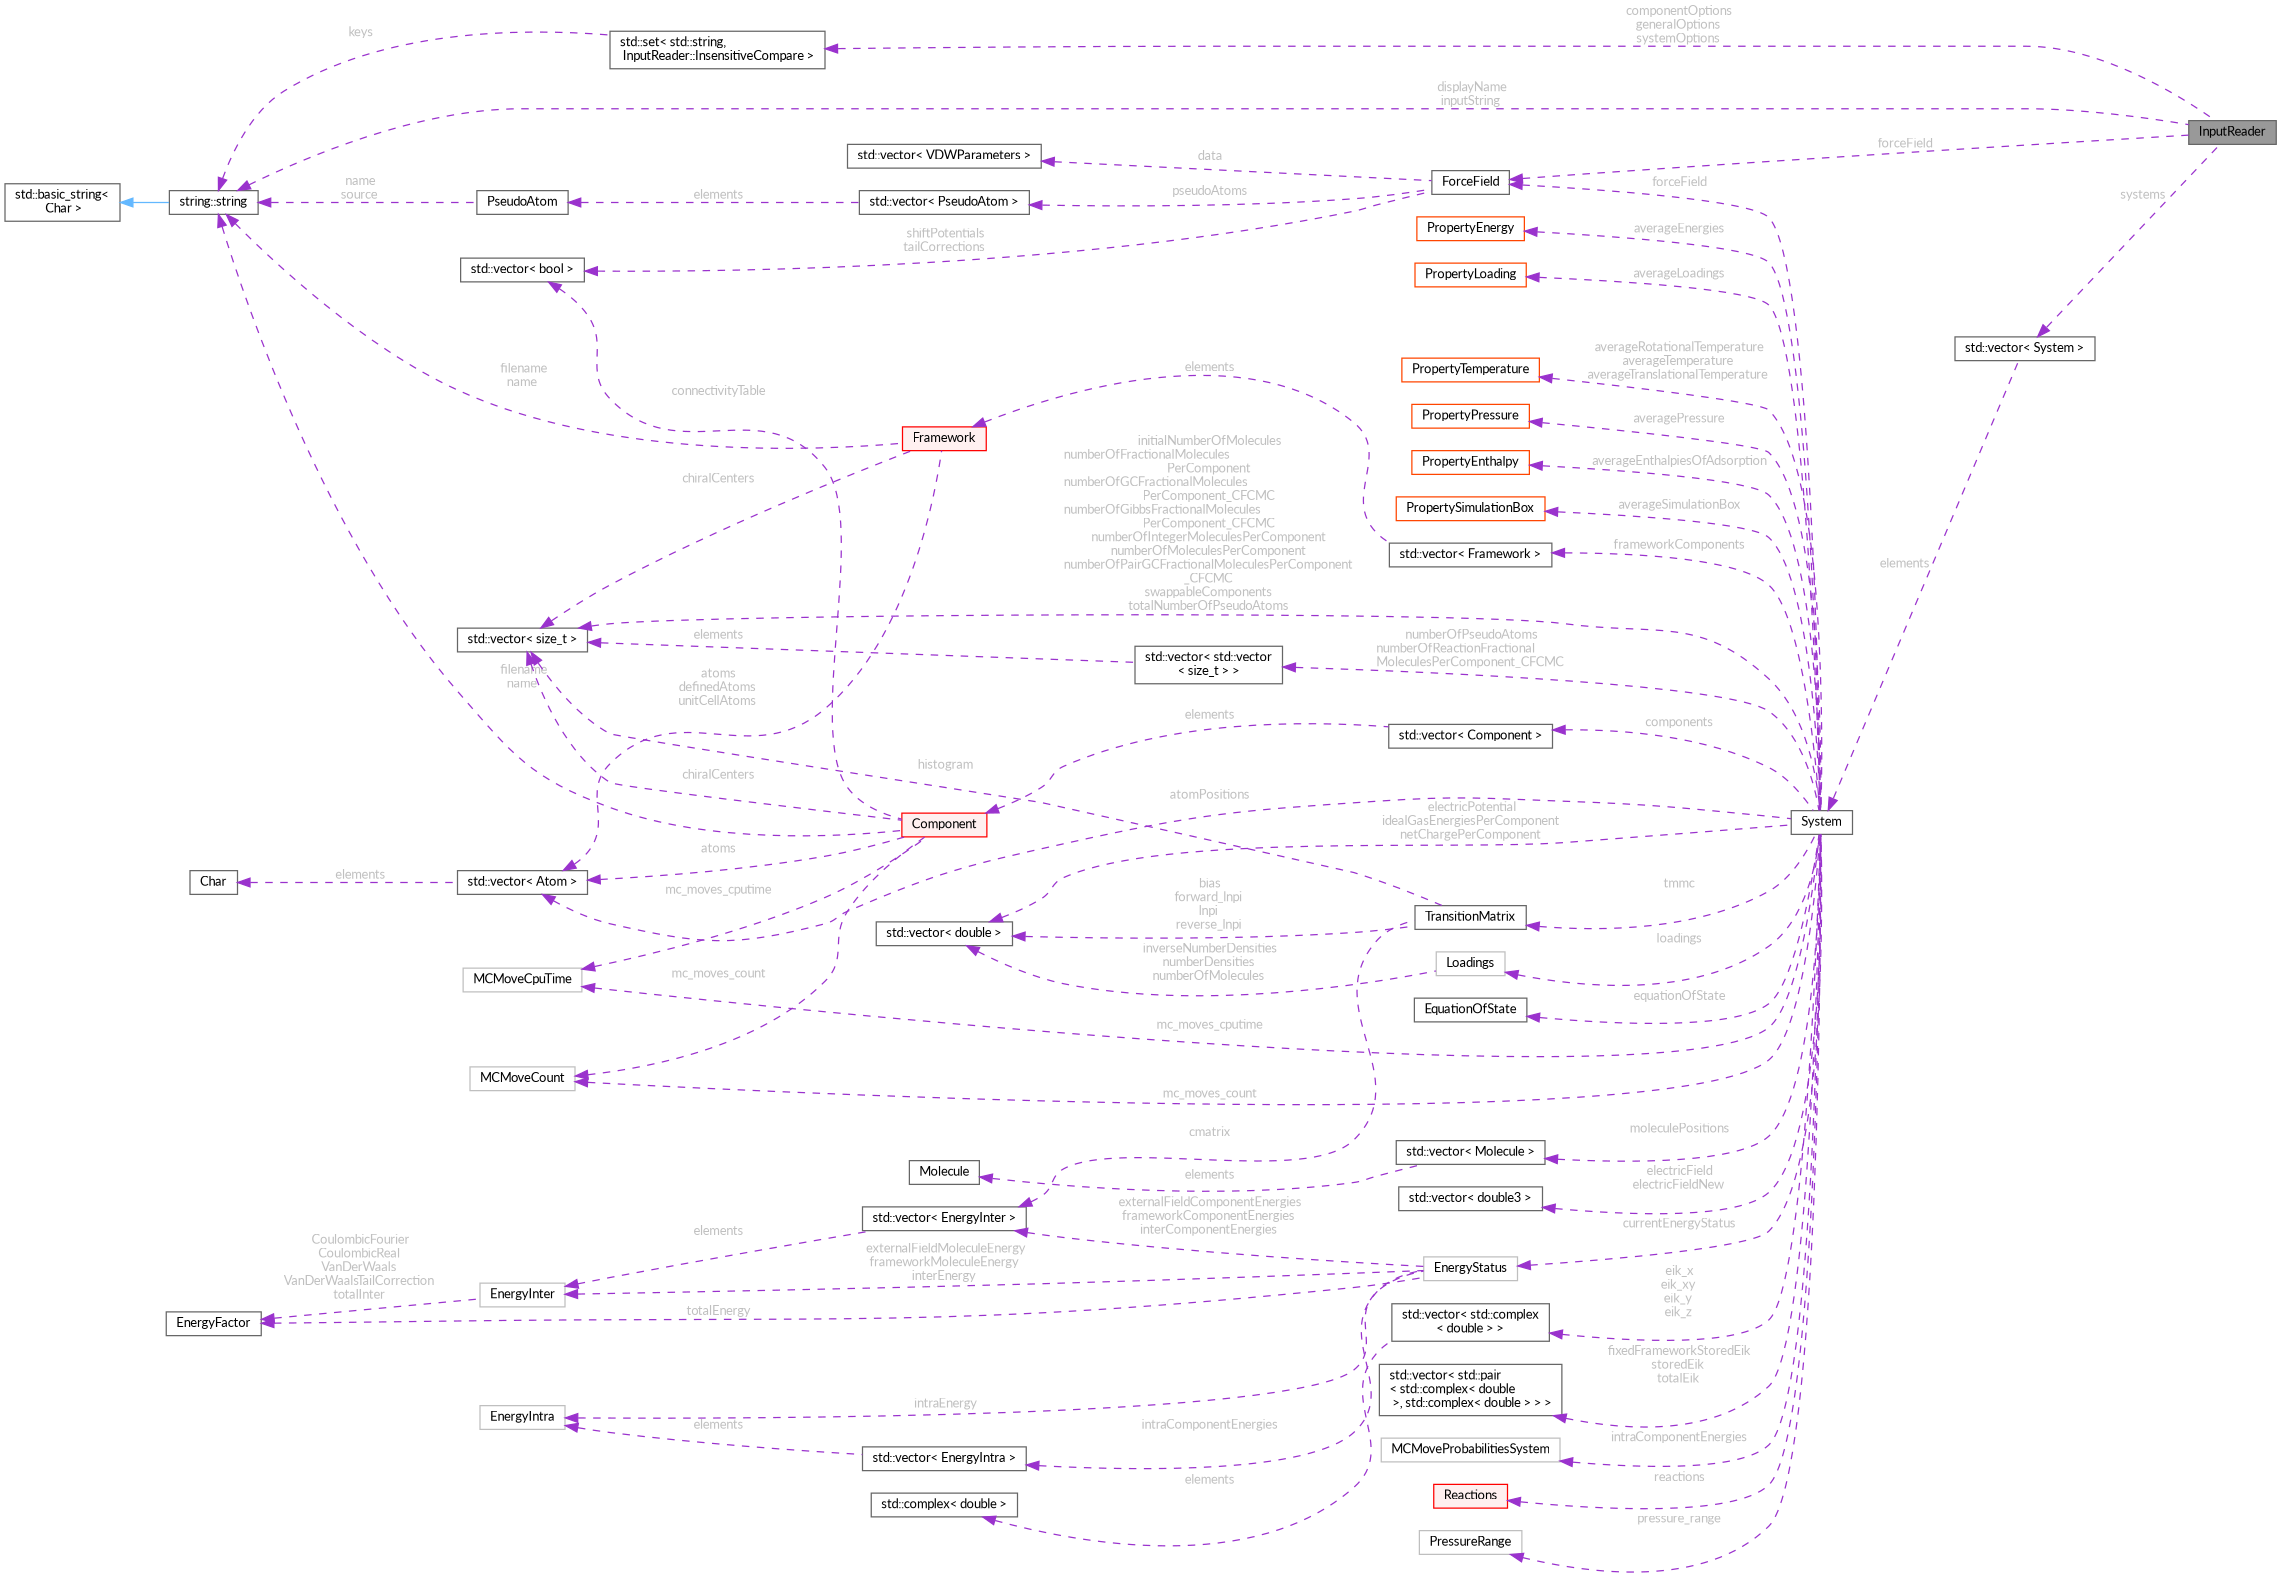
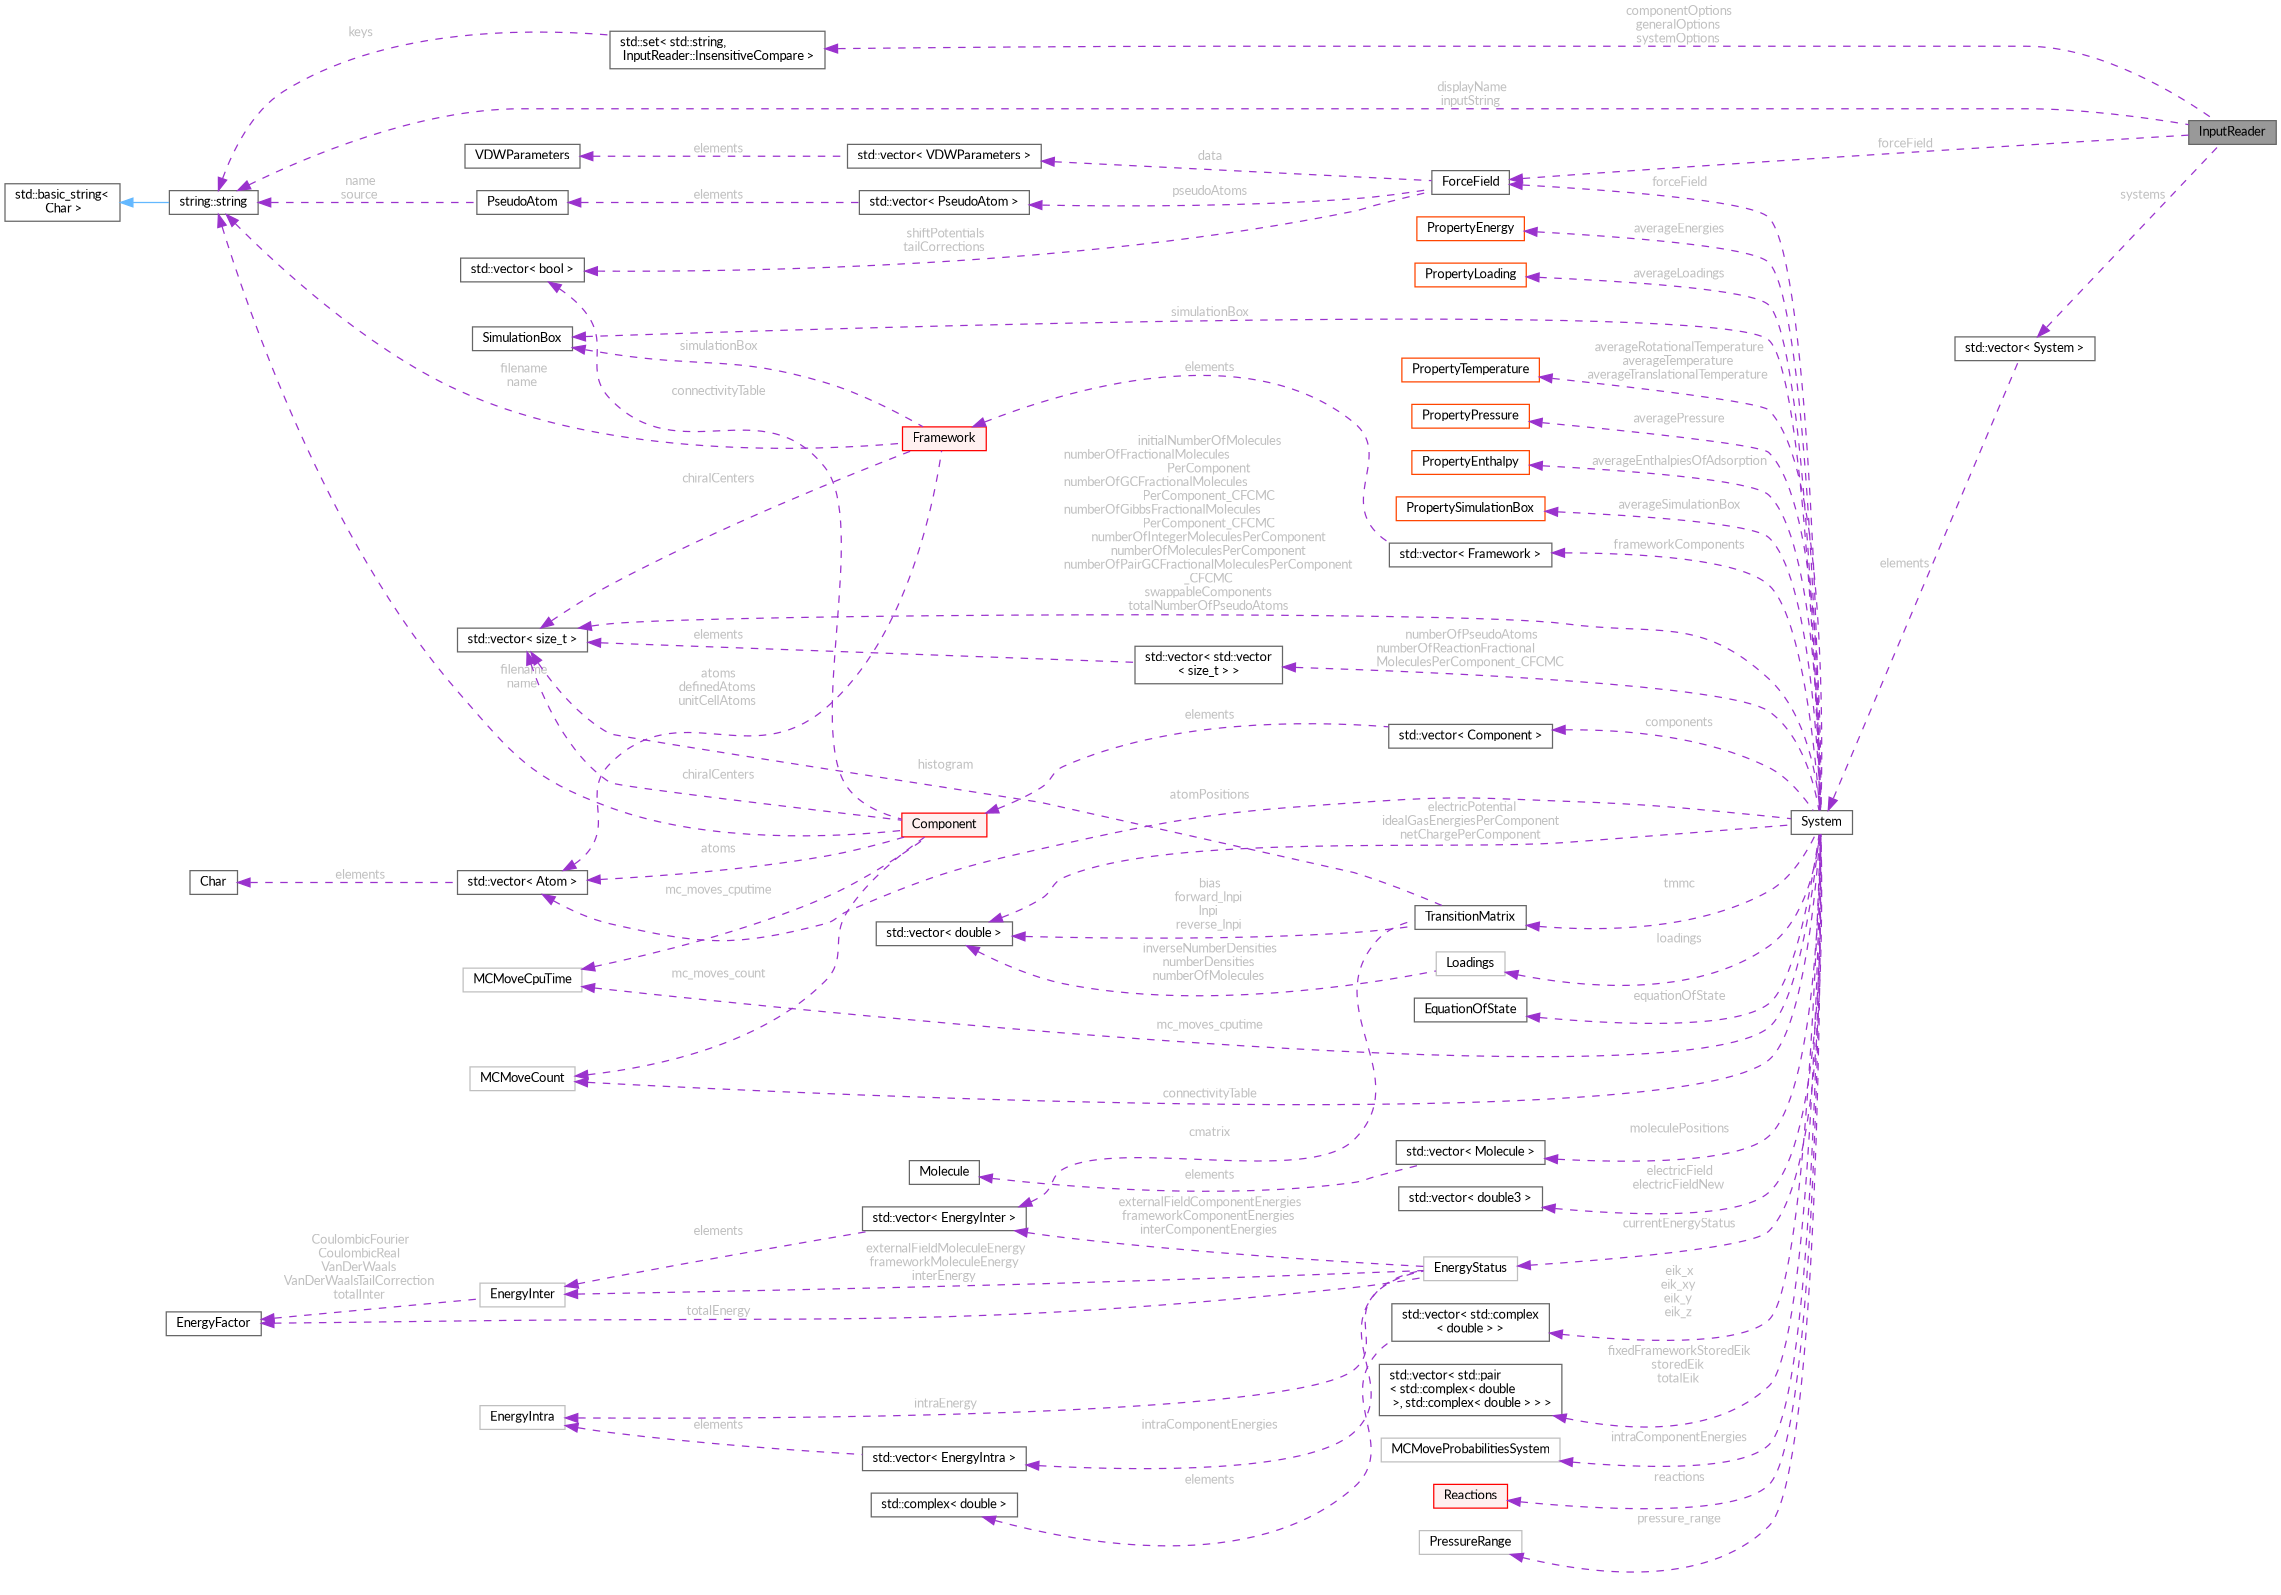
  digraph {
    fontname=Lato
    rankdir=LR
    node [color=gray40 fillcolor=white fontname=Lato fontsize=10 shape=box style=filled]
    edge [color=darkorchid3 dir=back fontcolor=grey fontname=Lato fontsize=10 labelfontname=Helvetica labelfontsize=10 style=dashed]
    n1 [fillcolor=grey60 fontcolor=black height=0.2 label=InputReader width=0.4]
    n2 [height=0.2 label="string::string" width=0.4]
    n3 [height=0.2 label=PseudoAtom width=0.4]
    n4 [color=red fillcolor="#FFF0F0" height=0.2 label=Framework width=0.4]
    n5 [color=red fillcolor="#FFF0F0" height=0.2 label=Component width=0.4]
    n6 [height=0.2 label="std::set\< std::string,\l InputReader::InsensitiveCompare \>" width=0.4]
    n7 [height=0.2 label="std::vector\< PseudoAtom \>" width=0.4]
    n8 [height=0.2 label="std::vector\< Framework \>" width=0.4]
    n9 [height=0.2 label="std::vector\< Component \>" width=0.4]
    n10 [height=0.2 label="std::basic_string\<\l Char \>" width=0.4]
    n11 [height=0.2 label=ForceField width=0.4]
    n12 [height=0.2 label=System width=0.4]
    n13 [height=0.2 label="std::vector\< System \>" width=0.4]
    n14 [height=0.2 label="std::vector\< VDWParameters \>" width=0.4]
+   n15 [height=0.2 label=VDWParameters width=0.4]
    n16 [height=0.2 label="std::vector\< bool \>" width=0.4]
+   n17 [height=0.2 label=SimulationBox width=0.4]
    n18 [height=0.2 label="std::vector\< Atom \>" width=0.4]
    n19 [height=0.2 label=Char width=0.4]
    n20 [height=0.2 label="std::vector\< size_t \>" width=0.4]
    n21 [height=0.2 label="std::vector\< std::vector\l\< size_t \> \>" width=0.4]
    n22 [height=0.2 label=TransitionMatrix width=0.4]
    n23 [color=grey75 height=0.2 label=MCMoveCpuTime width=0.4]
    n24 [color=grey75 height=0.2 label=MCMoveCount width=0.4]
    n25 [height=0.2 label=EquationOfState width=0.4]
    n26 [color=grey75 height=0.2 label=Loadings width=0.4]
    n27 [height=0.2 label="std::vector\< double \>" width=0.4]
    n28 [height=0.2 label="std::vector\< Molecule \>" width=0.4]
    n29 [height=0.2 label=Molecule width=0.4]
    n30 [height=0.2 label="std::vector\< double3 \>" width=0.4]
    n31 [color=grey75 height=0.2 label=EnergyStatus width=0.4]
    n32 [height=0.2 label=EnergyFactor width=0.4]
    n33 [color=grey75 height=0.2 label=EnergyInter width=0.4]
    n34 [height=0.2 label="std::vector\< EnergyInter \>" width=0.4]
    n35 [color=grey75 height=0.2 label=EnergyIntra width=0.4]
    n36 [height=0.2 label="std::vector\< EnergyIntra \>" width=0.4]
    n37 [height=0.2 label="std::vector\< std::complex\l\< double \> \>" width=0.4]
    n38 [height=0.2 label="std::complex\< double \>" width=0.4]
    n39 [height=0.2 label="std::vector\< std::pair\l\< std::complex\< double\l \>, std::complex\< double \> \> \>" width=0.4]
    n40 [color=grey75 height=0.2 label=MCMoveProbabilitiesSystem width=0.4]
    n41 [color=red fillcolor="#FFF0F0" height=0.2 label=Reactions width=0.4]
    n42 [color=grey75 height=0.2 label=PressureRange width=0.4]
    n43 [color=orangered height=0.2 label=PropertyEnergy width=0.4]
    n44 [color=orangered height=0.2 label=PropertyLoading width=0.4]
    n45 [color=orangered height=0.2 label=PropertyEnthalpy width=0.4]
    n46 [color=orangered height=0.2 label=PropertyTemperature width=0.4]
    n47 [color=orangered height=0.2 label=PropertyPressure width=0.4]
    n48 [color=orangered height=0.2 label=PropertySimulationBox width=0.4]
    n2 -> n1 [label=" displayName\ninputString"]
    n2 -> n3 [label=" name\nsource"]
    n2 -> n4 [label=" filename\nname"]
    n2 -> n5 [label=" filename\nname"]
    n2 -> n6 [label=" keys"]
    n3 -> n7 [label=" elements"]
    n4 -> n8 [label=" elements"]
    n5 -> n9 [label=" elements"]
    n6 -> n1 [label=" componentOptions\ngeneralOptions\nsystemOptions"]
    n7 -> n11 [label=" pseudoAtoms"]
    n8 -> n12 [label=" frameworkComponents"]
    n9 -> n12 [label=" components"]
    n10 -> n2 [color=steelblue1 style=solid fontcolor=""]
    n11 -> n1 [label=" forceField"]
    n11 -> n12 [label=" forceField"]
    n12 -> n13 [label=" elements"]
    n13 -> n1 [label=" systems"]
    n14 -> n11 [label=" data"]
+   n15 -> n14 [label=" elements"]
    n16 -> n5 [label=" connectivityTable"]
    n16 -> n11 [label=" shiftPotentials\ntailCorrections"]
+   n17 -> n4 [label=" simulationBox"]
+   n17 -> n12 [label=" simulationBox"]
    n18 -> n4 [label=" atoms\ndefinedAtoms\nunitCellAtoms"]
    n18 -> n5 [label=" atoms"]
    n18 -> n12 [label=" atomPositions"]
    n19 -> n18 [label=" elements"]
    n20 -> n4 [label=" chiralCenters"]
    n20 -> n5 [label=" chiralCenters"]
    n20 -> n12 [label=" initialNumberOfMolecules\nnumberOfFractionalMolecules\lPerComponent\nnumberOfGCFractionalMolecules\lPerComponent_CFCMC\nnumberOfGibbsFractionalMolecules\lPerComponent_CFCMC\nnumberOfIntegerMoleculesPerComponent\nnumberOfMoleculesPerComponent\nnumberOfPairGCFractionalMoleculesPerComponent\l_CFCMC\nswappableComponents\ntotalNumberOfPseudoAtoms"]
    n20 -> n21 [label=" elements"]
    n20 -> n22 [label=" histogram"]
    n21 -> n12 [label=" numberOfPseudoAtoms\nnumberOfReactionFractional\lMoleculesPerComponent_CFCMC"]
    n22 -> n12 [label=" tmmc"]
    n23 -> n5 [label=" mc_moves_cputime"]
    n23 -> n12 [label=" mc_moves_cputime"]
    n24 -> n5 [label=" mc_moves_count"]
-   n24 -> n12 [label=" mc_moves_count"]
+   n24 -> n12 [label=" connectivityTable"]
    n25 -> n12 [label=" equationOfState"]
    n26 -> n12 [label=" loadings"]
    n27 -> n12 [label=" electricPotential\nidealGasEnergiesPerComponent\nnetChargePerComponent"]
    n27 -> n22 [label=" bias\nforward_lnpi\nlnpi\nreverse_lnpi"]
    n27 -> n26 [label=" inverseNumberDensities\nnumberDensities\nnumberOfMolecules"]
    n28 -> n12 [label=" moleculePositions"]
    n29 -> n28 [label=" elements"]
    n30 -> n12 [label=" electricField\nelectricFieldNew"]
    n31 -> n12 [label=" currentEnergyStatus"]
    n32 -> n31 [label=" totalEnergy"]
    n32 -> n33 [label=" CoulombicFourier\nCoulombicReal\nVanDerWaals\nVanDerWaalsTailCorrection\ntotalInter"]
    n33 -> n31 [label=" externalFieldMoleculeEnergy\nframeworkMoleculeEnergy\ninterEnergy"]
    n33 -> n34 [label=" elements"]
    n34 -> n22 [label=" cmatrix"]
    n34 -> n31 [label=" externalFieldComponentEnergies\nframeworkComponentEnergies\ninterComponentEnergies"]
    n35 -> n31 [label=" intraEnergy"]
    n35 -> n36 [label=" elements"]
    n36 -> n31 [label=" intraComponentEnergies"]
    n37 -> n12 [label=" eik_x\neik_xy\neik_y\neik_z"]
    n38 -> n37 [label=" elements"]
    n39 -> n12 [label=" fixedFrameworkStoredEik\nstoredEik\ntotalEik"]
    n40 -> n12 [label=" intraComponentEnergies"]
    n41 -> n12 [label=" reactions"]
    n42 -> n12 [label=" pressure_range"]
    n43 -> n12 [label=" averageEnergies"]
    n44 -> n12 [label=" averageLoadings"]
    n45 -> n12 [label=" averageEnthalpiesOfAdsorption"]
    n46 -> n12 [label=" averageRotationalTemperature\naverageTemperature\naverageTranslationalTemperature"]
    n47 -> n12 [label=" averagePressure"]
    n48 -> n12 [label=" averageSimulationBox"]
  }
